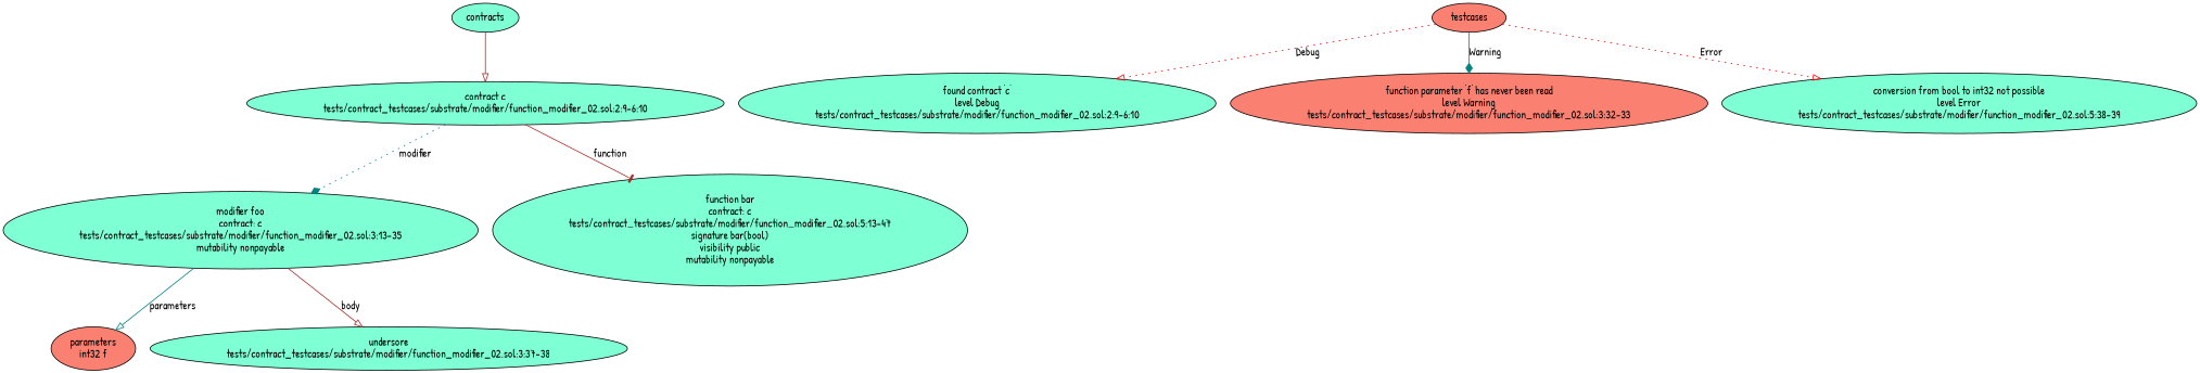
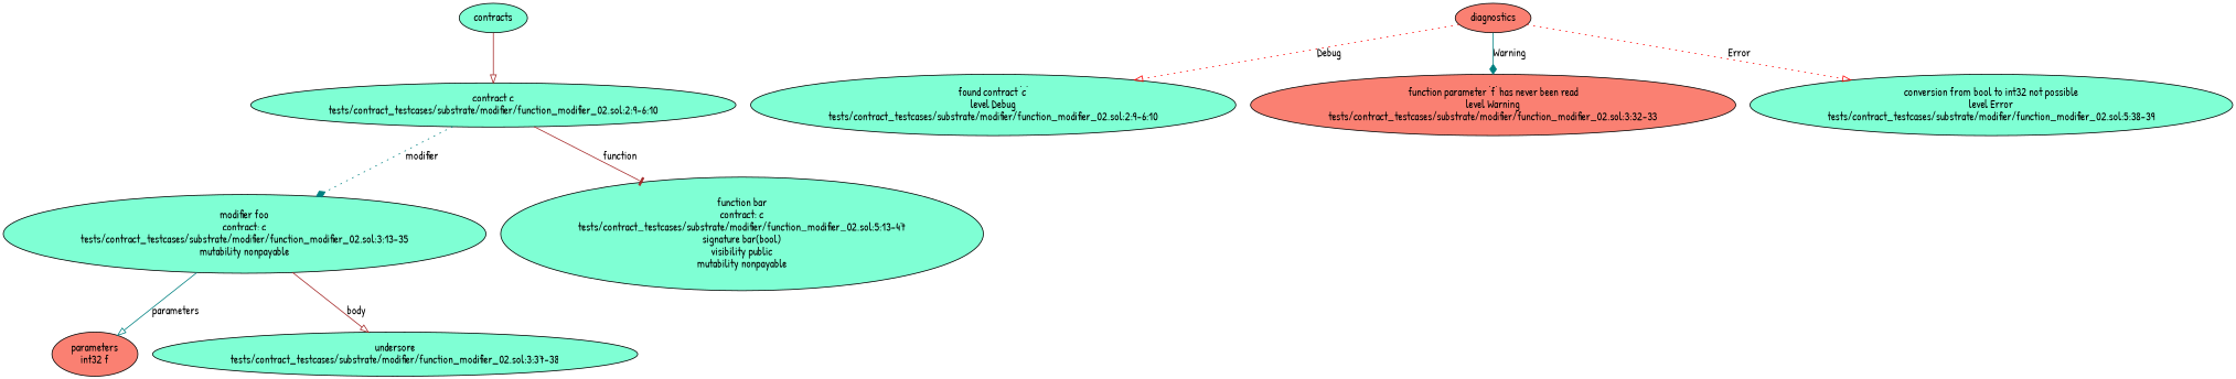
  strict digraph {
    fontname="Patrick Hand"
    node [fillcolor=aquamarine fontname="Patrick Hand" style=filled]
    edge [arrowhead=onormal color=teal fontname="Patrick Hand" style=solid]
    n1 [label="contract c\ntests/contract_testcases/substrate/modifier/function_modifier_02.sol:2:9-6:10"]
    n2 [label="modifier foo\ncontract: c\ntests/contract_testcases/substrate/modifier/function_modifier_02.sol:3:13-35\nmutability nonpayable"]
    n3 [label="function bar\ncontract: c\ntests/contract_testcases/substrate/modifier/function_modifier_02.sol:5:13-47\nsignature bar(bool)\nvisibility public\nmutability nonpayable"]
    n4 [fillcolor=salmon label="parameters\nint32 f"]
    n5 [label="undersore\ntests/contract_testcases/substrate/modifier/function_modifier_02.sol:3:37-38"]
    n6 [label="found contract 'c'\nlevel Debug\ntests/contract_testcases/substrate/modifier/function_modifier_02.sol:2:9-6:10"]
    n7 [fillcolor=salmon label="function parameter 'f' has never been read\nlevel Warning\ntests/contract_testcases/substrate/modifier/function_modifier_02.sol:3:32-33"]
    n8 [label="conversion from bool to int32 not possible\nlevel Error\ntests/contract_testcases/substrate/modifier/function_modifier_02.sol:5:38-39"]
    contracts
-   diagnostics [fillcolor=salmon label=testcases]
+   diagnostics [fillcolor=salmon]
    n1 -> n2 [arrowhead=diamond label=modifier style=dotted]
    n1 -> n3 [arrowhead=tee color=brown label=function]
    n2 -> n4 [label=parameters]
    n2 -> n5 [color=brown label=body]
    contracts -> n1 [color=brown]
    diagnostics -> n6 [color=red label=Debug style=dotted]
    diagnostics -> n7 [arrowhead=diamond label=Warning]
    diagnostics -> n8 [color=red label=Error style=dotted]
  }
